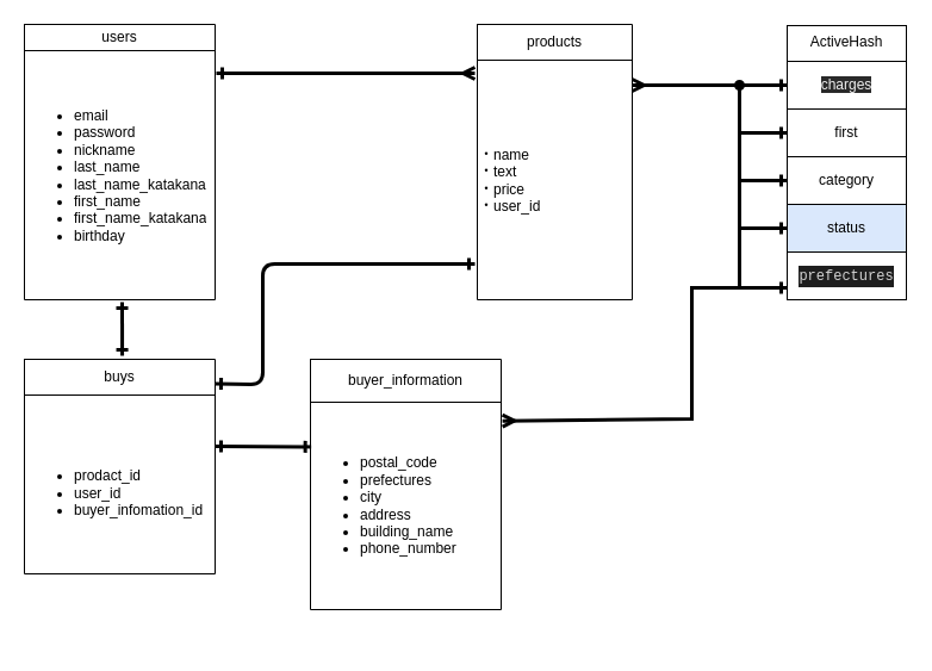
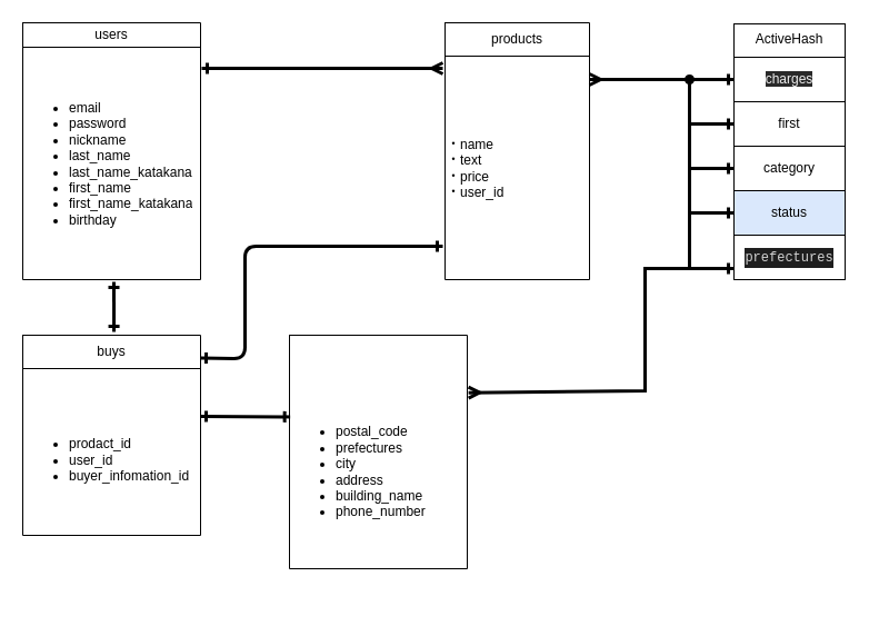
  <mxCell id="0" />
  <mxCell id="1" parent="0" />
  <mxCell id="2" value="" style="shape=table;html=1;whiteSpace=wrap;startSize=0;container=1;collapsible=0;childLayout=tableLayout;" parent="1" vertex="1"><mxGeometry y="20" width="160" height="231" as="geometry" x="20" /></mxCell>
  <mxCell id="3" value="" style="shape=partialRectangle;html=1;whiteSpace=wrap;collapsible=0;dropTarget=0;pointerEvents=0;fillColor=none;top=0;left=0;bottom=0;right=0;points=[[0,0.5],[1,0.5]];portConstraint=eastwest;" parent="2" vertex="1"><mxGeometry width="160" height="22" as="geometry" /></mxCell>
  <mxCell id="4" value="users" style="shape=partialRectangle;html=1;whiteSpace=wrap;connectable=0;overflow=hidden;fillColor=none;top=0;left=0;bottom=0;right=0;" parent="3" vertex="1"><mxGeometry width="160" height="22" as="geometry" /></mxCell>
  <mxCell id="5" value="" style="shape=partialRectangle;html=1;whiteSpace=wrap;collapsible=0;dropTarget=0;pointerEvents=0;fillColor=none;top=0;left=0;bottom=0;right=0;points=[[0,0.5],[1,0.5]];portConstraint=eastwest;" parent="2" vertex="1"><mxGeometry y="22" width="160" height="209" as="geometry" /></mxCell>
  <mxCell id="6" value="&lt;ul&gt;&lt;li&gt;email&lt;/li&gt;&lt;li&gt;password&lt;/li&gt;&lt;li&gt;nickname&lt;/li&gt;&lt;li&gt;last_name&lt;/li&gt;&lt;li&gt;last_name_katakana&lt;/li&gt;&lt;li&gt;first_name&lt;/li&gt;&lt;li&gt;first_name_katakana&lt;/li&gt;&lt;li&gt;birthday&lt;/li&gt;&lt;/ul&gt;" style="shape=partialRectangle;html=1;whiteSpace=wrap;connectable=0;overflow=hidden;fillColor=none;top=0;left=0;bottom=0;right=0;align=left;" parent="5" vertex="1"><mxGeometry width="160" height="209" as="geometry" /></mxCell>
  <mxCell id="7" value="" style="shape=partialRectangle;html=1;whiteSpace=wrap;collapsible=0;dropTarget=0;pointerEvents=0;fillColor=none;top=0;left=0;bottom=0;right=0;points=[[0,0.5],[1,0.5]];portConstraint=eastwest;" parent="1" vertex="1"><mxGeometry x="110" y="31" width="140" height="20" as="geometry" /></mxCell>
  <mxCell id="8" value="" style="shape=partialRectangle;html=1;whiteSpace=wrap;connectable=0;overflow=hidden;fillColor=none;top=0;left=0;bottom=0;right=0;" parent="7" vertex="1"><mxGeometry width="140" height="20" as="geometry" /></mxCell>
  <mxCell id="9" value="" style="shape=table;html=1;whiteSpace=wrap;startSize=0;container=1;collapsible=0;childLayout=tableLayout;" parent="1" vertex="1"><mxGeometry y="301" width="160" height="180" as="geometry" x="20" /></mxCell>
  <mxCell id="10" value="" style="shape=partialRectangle;html=1;whiteSpace=wrap;collapsible=0;dropTarget=0;pointerEvents=0;fillColor=none;top=0;left=0;bottom=0;right=0;points=[[0,0.5],[1,0.5]];portConstraint=eastwest;" parent="9" vertex="1"><mxGeometry width="160" height="30" as="geometry" /></mxCell>
  <mxCell id="11" value="buys" style="shape=partialRectangle;html=1;whiteSpace=wrap;connectable=0;overflow=hidden;fillColor=none;top=0;left=0;bottom=0;right=0;" parent="10" vertex="1"><mxGeometry width="160" height="30" as="geometry" /></mxCell>
  <mxCell id="12" value="" style="shape=partialRectangle;html=1;whiteSpace=wrap;collapsible=0;dropTarget=0;pointerEvents=0;fillColor=none;top=0;left=0;bottom=0;right=0;points=[[0,0.5],[1,0.5]];portConstraint=eastwest;" parent="9" vertex="1"><mxGeometry y="30" width="160" height="150" as="geometry" /></mxCell>
  <mxCell id="13" value="&lt;div&gt;&lt;br&gt;&lt;/div&gt;&lt;ul&gt;&lt;li&gt;prodact_id&lt;/li&gt;&lt;li&gt;user_id&lt;/li&gt;&lt;li&gt;buyer_infomation_id&lt;/li&gt;&lt;/ul&gt;" style="shape=partialRectangle;html=1;whiteSpace=wrap;connectable=0;overflow=hidden;fillColor=none;top=0;left=0;bottom=0;right=0;align=left;" parent="12" vertex="1"><mxGeometry width="160" height="150" as="geometry" /></mxCell>
  <mxCell id="14" value="" style="shape=table;html=1;whiteSpace=wrap;startSize=0;container=1;collapsible=0;childLayout=tableLayout;" parent="1" vertex="1"><mxGeometry x="260" y="301" width="160" height="210" as="geometry" /></mxCell>
  <mxCell id="15" value="" style="shape=partialRectangle;html=1;whiteSpace=wrap;collapsible=0;dropTarget=0;pointerEvents=0;fillColor=none;top=0;left=0;bottom=0;right=0;points=[[0,0.5],[1,0.5]];portConstraint=eastwest;" parent="14" vertex="1"><mxGeometry width="160" height="36" as="geometry" /></mxCell>
- <mxCell id="16" value="buyer_information" style="shape=partialRectangle;html=1;whiteSpace=wrap;connectable=0;overflow=hidden;fillColor=none;top=0;left=0;bottom=0;right=0;" parent="15" vertex="1"><mxGeometry width="160" height="36" as="geometry" /></mxCell>
  <mxCell id="17" value="" style="shape=partialRectangle;html=1;whiteSpace=wrap;collapsible=0;dropTarget=0;pointerEvents=0;fillColor=none;top=0;left=0;bottom=0;right=0;points=[[0,0.5],[1,0.5]];portConstraint=eastwest;" parent="14" vertex="1"><mxGeometry y="36" width="160" height="174" as="geometry" /></mxCell>
  <mxCell id="18" value="&lt;ul&gt;&lt;li&gt;postal_code&lt;/li&gt;&lt;li&gt;prefectures&lt;/li&gt;&lt;li&gt;city&lt;/li&gt;&lt;li&gt;address&lt;/li&gt;&lt;li&gt;building_name&lt;/li&gt;&lt;li&gt;phone_number&lt;/li&gt;&lt;/ul&gt;" style="shape=partialRectangle;html=1;whiteSpace=wrap;connectable=0;overflow=hidden;fillColor=none;top=0;left=0;bottom=0;right=0;align=left;" parent="17" vertex="1"><mxGeometry width="160" height="174" as="geometry" /></mxCell>
  <mxCell id="19" value="" style="fontSize=12;html=1;endArrow=ERone;startArrow=ERone;strokeWidth=3;entryX=0.004;entryY=0.215;entryDx=0;entryDy=0;entryPerimeter=0;endFill=0;startFill=0;" parent="1" target="17" edge="1"><mxGeometry width="100" height="100" relative="1" as="geometry"><mxPoint x="180" y="374" as="sourcePoint" /><mxPoint x="320" y="401" as="targetPoint" /></mxGeometry></mxCell>
  <mxCell id="20" style="edgeStyle=none;rounded=0;orthogonalLoop=1;jettySize=auto;html=1;exitX=0.5;exitY=1;exitDx=0;exitDy=0;startArrow=ERone;startFill=0;endArrow=ERmany;endFill=0;strokeWidth=3;" parent="1" edge="1"><mxGeometry relative="1" as="geometry"><mxPoint x="340" y="541" as="sourcePoint" /><mxPoint x="340" y="541" as="targetPoint" /></mxGeometry></mxCell>
  <mxCell id="21" value="" style="edgeStyle=entityRelationEdgeStyle;fontSize=12;html=1;endArrow=ERmany;startArrow=ERone;strokeWidth=3;endFill=0;startFill=0;" parent="1" edge="1"><mxGeometry width="100" height="100" relative="1" as="geometry"><mxPoint x="181" y="61" as="sourcePoint" /><mxPoint x="398" y="61" as="targetPoint" /></mxGeometry></mxCell>
  <mxCell id="22" value="" style="shape=table;html=1;whiteSpace=wrap;startSize=0;container=1;collapsible=0;childLayout=tableLayout;" parent="1" vertex="1"><mxGeometry x="400" y="20" width="130" height="231" as="geometry" /></mxCell>
  <mxCell id="23" value="" style="shape=partialRectangle;html=1;whiteSpace=wrap;collapsible=0;dropTarget=0;pointerEvents=0;fillColor=none;top=0;left=0;bottom=0;right=0;points=[[0,0.5],[1,0.5]];portConstraint=eastwest;" parent="22" vertex="1"><mxGeometry width="130" height="30" as="geometry" /></mxCell>
  <mxCell id="24" value="products" style="shape=partialRectangle;html=1;whiteSpace=wrap;connectable=0;overflow=hidden;fillColor=none;top=0;left=0;bottom=0;right=0;" parent="23" vertex="1"><mxGeometry width="130" height="30" as="geometry" /></mxCell>
  <mxCell id="25" value="" style="shape=partialRectangle;html=1;whiteSpace=wrap;collapsible=0;dropTarget=0;pointerEvents=0;fillColor=none;top=0;left=0;bottom=0;right=0;points=[[0,0.5],[1,0.5]];portConstraint=eastwest;" parent="22" vertex="1"><mxGeometry y="30" width="130" height="201" as="geometry" /></mxCell>
  <mxCell id="26" value="&lt;span&gt;・name&lt;/span&gt;&lt;br&gt;&lt;span&gt;・text&lt;/span&gt;&lt;br&gt;&lt;span&gt;・price&lt;/span&gt;&lt;div style=&quot;display: inline&quot;&gt;&lt;span&gt;&lt;br&gt;&lt;/span&gt;・user_id&lt;span&gt;&lt;br&gt;&lt;/span&gt;&lt;/div&gt;&lt;span style=&quot;color: rgba(0 , 0 , 0 , 0) ; font-family: monospace ; font-size: 0px&quot;&gt;&lt;ul&gt;&lt;li&gt;&lt;span style=&quot;color: rgba(0 , 0 , 0 , 0) ; font-family: monospace ; font-size: 0px&quot;&gt;&lt;div&gt;&lt;span&gt;%3CmxGraphModel%3E%3Croot%3E%3CmxCell%20id%3D%220%22%2F%3E%3CmxCell%20id%3D%221%22%20parent%3D%220%22%2F%3E%3CmxCell%20id%3D%222%22%20value%3D%22%22%20style%3D%22edgeStyle%3DentityRelationEdgeStyle%3BfontSize%3D12%3Bhtml%3D1%3BendArrow%3DERone%3BstartArrow%3DERmany%3BstrokeWidth%3D3%3BendFill%3D0%3BstartFill%3D0%3B%22%20edge%3D%221%22%20parent%3D%221%22%3E%3CmxGeometry%20width%3D%22100%22%20height%3D%22100%22%20relative%3D%221%22%20as%3D%22geometry%22%3E%3CmxPoint%20x%3D%22360.0%22%20y%3D%22110%22%20as%3D%22sourcePoint%22%2F%3E%3CmxPoint%20x%3D%22400.0%22%20y%3D%22110.34%22%20as%3D%22targetPoint%22%2F%3E%3C%2FmxGeometry%3E%3C%2FmxCell%3E%3C%2Froot%3E%3C%2FmxGraphModel%3E&lt;/span&gt;&lt;/div&gt;&lt;/span&gt;&lt;/li&gt;&lt;/ul&gt;&lt;/span&gt;" style="shape=partialRectangle;html=1;whiteSpace=wrap;connectable=0;overflow=hidden;fillColor=none;top=0;left=0;bottom=0;right=0;align=left;" parent="25" vertex="1"><mxGeometry width="130" height="201" as="geometry" /></mxCell>
  <mxCell id="27" value="" style="fontSize=12;html=1;endArrow=ERone;startArrow=ERone;strokeWidth=3;endFill=0;startFill=0;" edge="1" parent="1"><mxGeometry width="100" height="100" relative="1" as="geometry"><mxPoint x="180" y="321.5" as="sourcePoint" /><mxPoint x="398" y="221" as="targetPoint" /><Array as="points"><mxPoint x="220" y="322" /><mxPoint x="220" y="221" /><mxPoint x="370" y="221" /></Array></mxGeometry></mxCell>
  <mxCell id="28" value="" style="fontSize=12;html=1;endArrow=ERone;startArrow=ERone;strokeWidth=3;entryX=0.513;entryY=-0.1;entryDx=0;entryDy=0;entryPerimeter=0;endFill=0;startFill=0;" edge="1" parent="1" target="10"><mxGeometry width="100" height="100" relative="1" as="geometry"><mxPoint x="102" y="253" as="sourcePoint" /><mxPoint x="140.32" y="271.605" as="targetPoint" /></mxGeometry></mxCell>
  <mxCell id="29" value="" style="edgeStyle=entityRelationEdgeStyle;fontSize=12;html=1;endArrow=oval;startArrow=ERmany;strokeWidth=3;endFill=1;startFill=0;" edge="1" parent="1"><mxGeometry width="100" height="100" relative="1" as="geometry"><mxPoint x="530" y="71" as="sourcePoint" /><mxPoint x="620" y="71" as="targetPoint" /></mxGeometry></mxCell>
  <mxCell id="30" value="" style="group" vertex="1" connectable="0" parent="1"><mxGeometry x="660" y="21" width="100" height="230" as="geometry" /></mxCell>
  <mxCell id="31" value="ActiveHash" style="whiteSpace=wrap;html=1;align=center;verticalAlign=top;" vertex="1" parent="30"><mxGeometry width="100" height="230" as="geometry" /></mxCell>
  <mxCell id="32" value="first" style="whiteSpace=wrap;html=1;align=center;" vertex="1" parent="30"><mxGeometry y="70" width="100" height="40" as="geometry" /></mxCell>
  <mxCell id="33" value="category&lt;span style=&quot;color: rgba(0 , 0 , 0 , 0) ; font-family: monospace ; font-size: 0px&quot;&gt;%3CmxGraphModel%3E%3Croot%3E%3CmxCell%20id%3D%220%22%2F%3E%3CmxCell%20id%3D%221%22%20parent%3D%220%22%2F%3E%3CmxCell%20id%3D%222%22%20value%3D%22days%22%20style%3D%22whiteSpace%3Dwrap%3Bhtml%3D1%3Balign%3Dcenter%3B%22%20vertex%3D%221%22%20parent%3D%221%22%3E%3CmxGeometry%20x%3D%22600%22%20y%3D%22280%22%20width%3D%22100%22%20height%3D%2240%22%20as%3D%22geometry%22%2F%3E%3C%2FmxCell%3E%3C%2Froot%3E%3C%2FmxGraphModel%3E&lt;/span&gt;" style="whiteSpace=wrap;html=1;align=center;" vertex="1" parent="30"><mxGeometry y="110" width="100" height="40" as="geometry" /></mxCell>
  <mxCell id="34" value="status" style="whiteSpace=wrap;html=1;align=center;fillColor=#dae8fc;" vertex="1" parent="30"><mxGeometry y="150" width="100" height="40" as="geometry" /></mxCell>
  <mxCell id="35" value="&lt;meta charset=&quot;utf-8&quot;&gt;&lt;span style=&quot;color: rgb(240, 240, 240); font-size: 12px; font-style: normal; font-weight: 400; letter-spacing: normal; text-align: left; text-indent: 0px; text-transform: none; word-spacing: 0px; background-color: rgb(42, 42, 42); font-family: helvetica;&quot;&gt;c&lt;/span&gt;&lt;span style=&quot;color: rgb(240, 240, 240); font-family: helvetica; font-size: 12px; font-style: normal; font-weight: 400; letter-spacing: normal; text-align: left; text-indent: 0px; text-transform: none; word-spacing: 0px; background-color: rgb(42, 42, 42);&quot;&gt;harges&lt;/span&gt;" style="whiteSpace=wrap;html=1;align=center;" vertex="1" parent="30"><mxGeometry y="30" width="100" height="40" as="geometry" /></mxCell>
  <mxCell id="36" value="&lt;div style=&quot;color: rgb(212 , 212 , 212) ; background-color: rgb(30 , 30 , 30) ; font-family: &amp;#34;menlo&amp;#34; , &amp;#34;monaco&amp;#34; , &amp;#34;courier new&amp;#34; , monospace ; line-height: 18px&quot;&gt;prefectures&lt;/div&gt;" style="whiteSpace=wrap;html=1;align=center;" vertex="1" parent="30"><mxGeometry y="190" width="100" height="40" as="geometry" /></mxCell>
  <mxCell id="37" value="" style="endArrow=ERone;html=1;rounded=0;strokeWidth=3;endFill=0;" edge="1" parent="1"><mxGeometry relative="1" as="geometry"><mxPoint x="570" y="71" as="sourcePoint" /><mxPoint x="660" y="71" as="targetPoint" /></mxGeometry></mxCell>
  <mxCell id="38" value="" style="endArrow=ERone;html=1;rounded=0;strokeWidth=3;startArrow=ERmany;startFill=0;exitX=1.007;exitY=0.09;exitDx=0;exitDy=0;exitPerimeter=0;endFill=0;" edge="1" parent="1" source="17"><mxGeometry relative="1" as="geometry"><mxPoint x="426" y="511" as="sourcePoint" /><mxPoint x="660" y="241" as="targetPoint" /><Array as="points"><mxPoint x="580" y="351" /><mxPoint x="580" y="241" /></Array></mxGeometry></mxCell>
  <mxCell id="39" value="" style="endArrow=ERone;html=1;rounded=0;strokeWidth=3;endFill=0;" edge="1" parent="1"><mxGeometry relative="1" as="geometry"><mxPoint x="620" y="151" as="sourcePoint" /><mxPoint x="660" y="151" as="targetPoint" /></mxGeometry></mxCell>
  <mxCell id="40" value="" style="endArrow=ERone;html=1;rounded=0;strokeWidth=3;endFill=0;" edge="1" parent="1"><mxGeometry relative="1" as="geometry"><mxPoint x="620" y="191" as="sourcePoint" /><mxPoint x="660" y="191" as="targetPoint" /></mxGeometry></mxCell>
  <mxCell id="41" value="" style="endArrow=ERone;html=1;rounded=0;strokeWidth=3;endFill=0;" edge="1" parent="1"><mxGeometry relative="1" as="geometry"><mxPoint x="620" y="111" as="sourcePoint" /><mxPoint x="660" y="111" as="targetPoint" /></mxGeometry></mxCell>
  <mxCell id="42" value="" style="endArrow=none;html=1;rounded=0;strokeWidth=3;endFill=0;" edge="1" parent="1"><mxGeometry relative="1" as="geometry"><mxPoint x="620" y="71" as="sourcePoint" /><mxPoint x="620" y="241" as="targetPoint" /></mxGeometry></mxCell>
